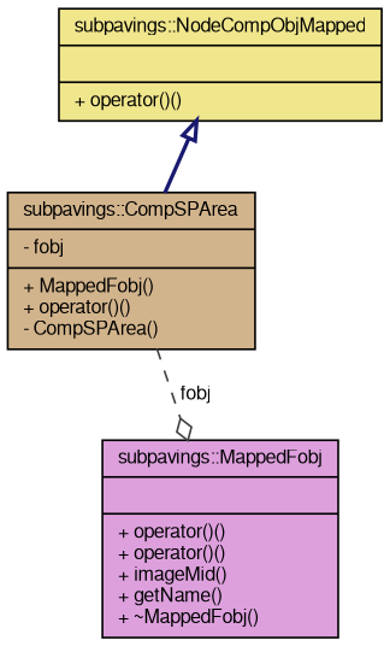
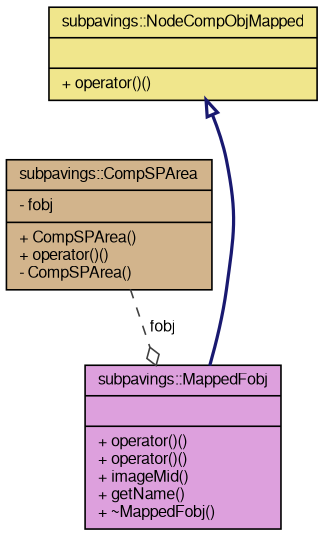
  digraph {
    node [color=black fontname=FreeSans fontsize=10 shape=record style=filled]
    edge [fontname=FreeSans fontsize=10 labelfontname=FreeSans labelfontsize=10]
-   n1 [fillcolor=tan fontcolor=black height=0.2 label="{subpavings::CompSPArea\n|- fobj\l|+ MappedFobj()\l+ operator()()\l- CompSPArea()\l}" width=0.4]
+   n1 [fillcolor=tan fontcolor=black height=0.2 label="{subpavings::CompSPArea\n|- fobj\l|+ CompSPArea()\l+ operator()()\l- CompSPArea()\l}" width=0.4]
    n2 [fillcolor=plum height=0.2 label="{subpavings::MappedFobj\n||+ operator()()\l+ operator()()\l+ imageMid()\l+ getName()\l+ ~MappedFobj()\l}" width=0.4]
    n3 [fillcolor=khaki height=0.2 label="{subpavings::NodeCompObjMapped\n||+ operator()()\l}" width=0.4]
    n1 -> n2 [arrowhead=odiamond color=grey25 label=" fobj" style=dashed]
-   n3 -> n1 [arrowtail=onormal color=midnightblue dir=back style=bold]
+   n3 -> n2 [arrowtail=onormal color=midnightblue dir=back style=bold]
  }
